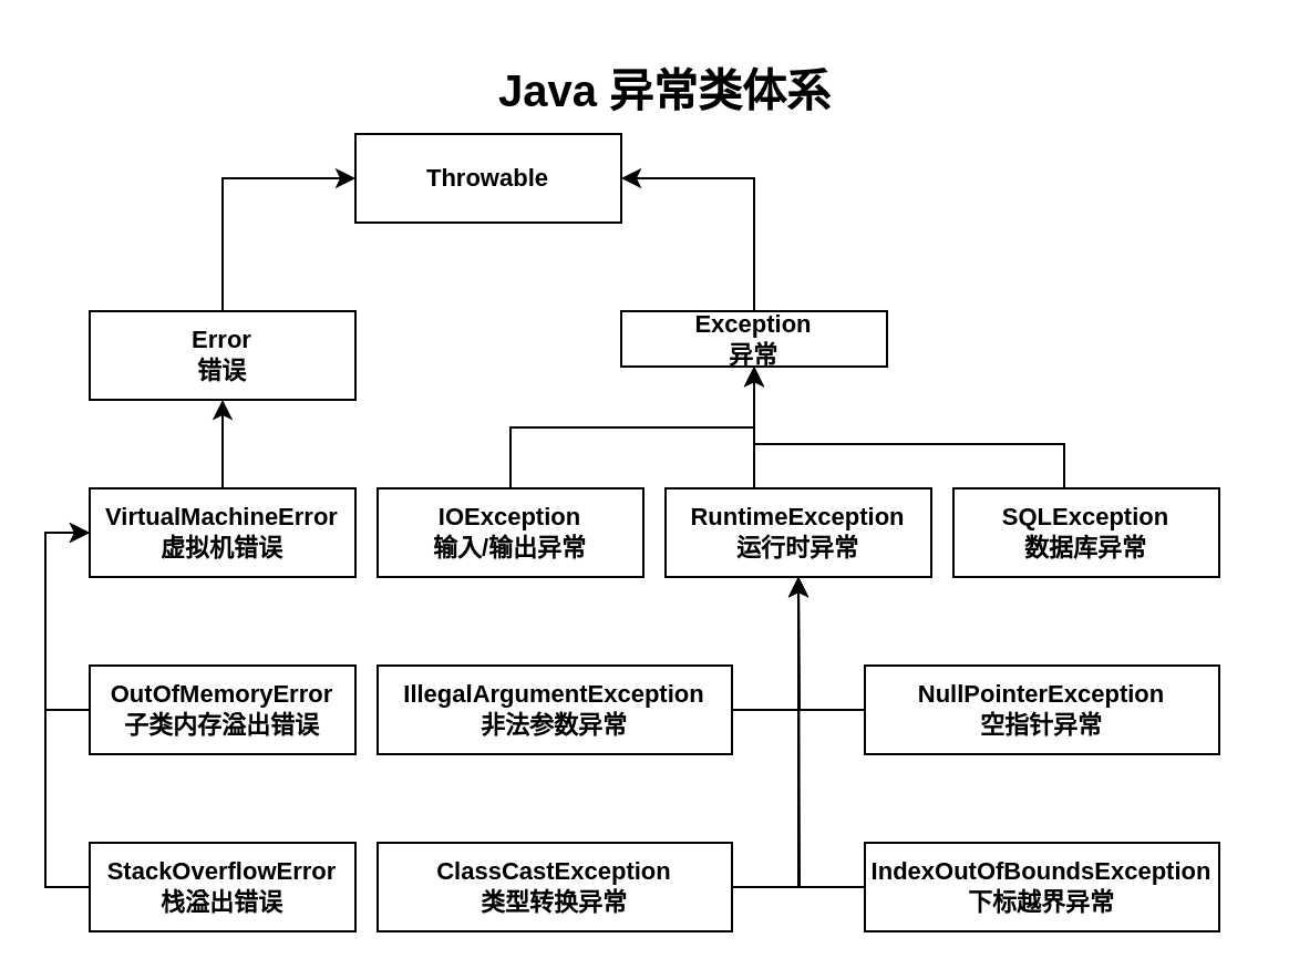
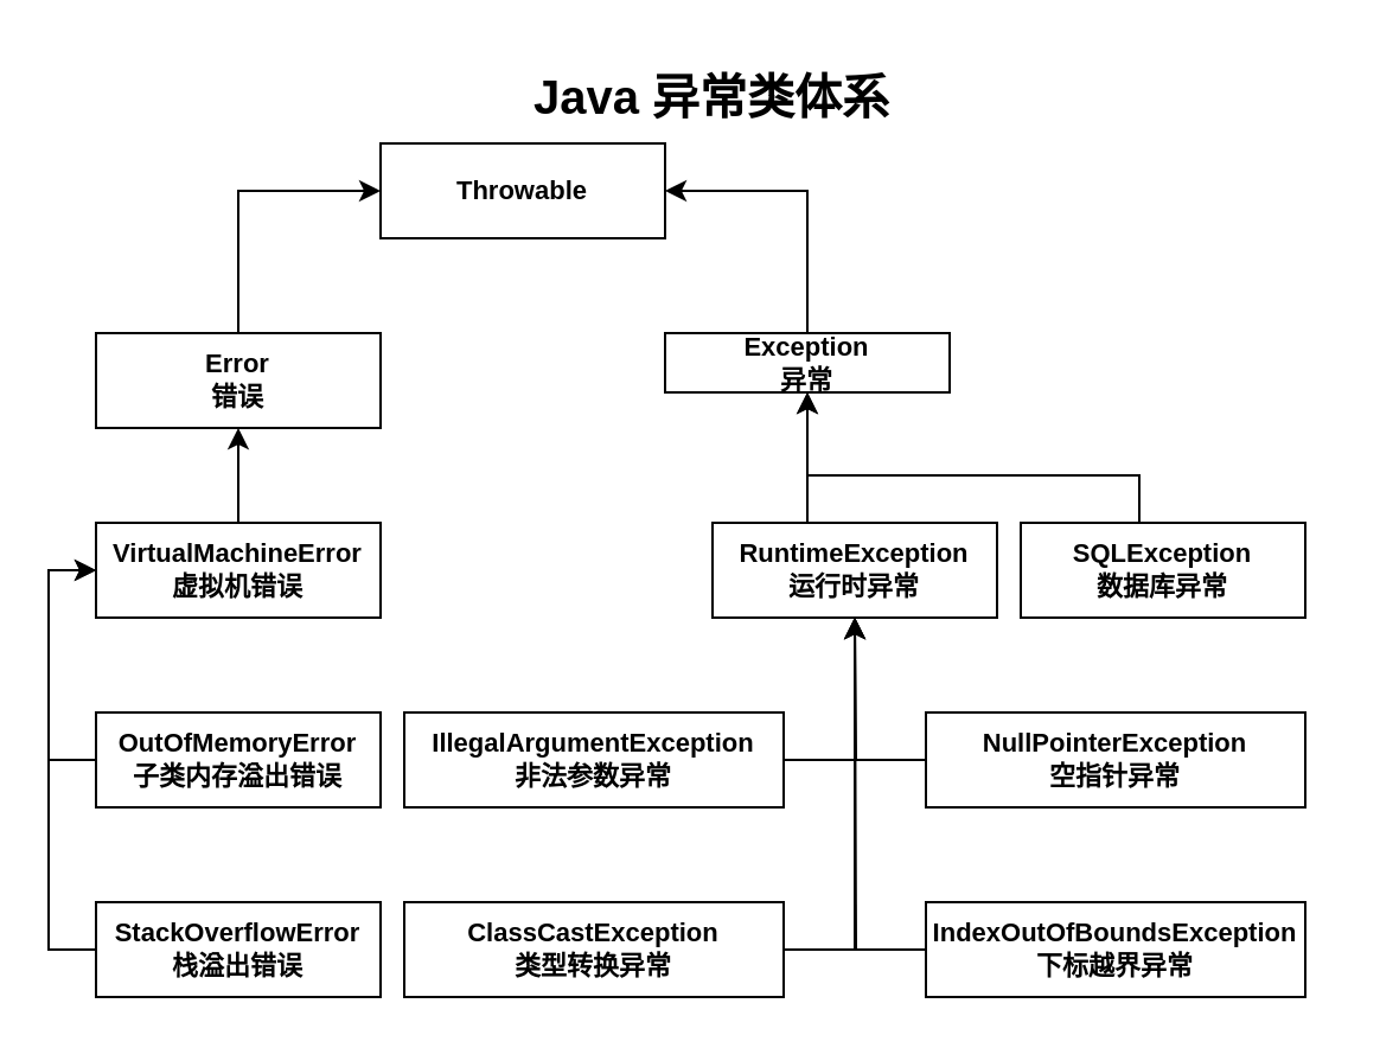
  <mxCell id="0" />
  <mxCell id="1" parent="0" />
  <mxCell id="2" value="Throwable" style="rounded=0;whiteSpace=wrap;html=1;fontStyle=1;fontSize=11;" vertex="1" parent="1"><mxGeometry x="160" y="60" width="120" height="40" as="geometry" /></mxCell>
  <mxCell id="3" style="edgeStyle=orthogonalEdgeStyle;rounded=0;orthogonalLoop=1;jettySize=auto;html=1;entryX=1;entryY=0.5;entryDx=0;entryDy=0;fontStyle=1;fontSize=11;" edge="1" parent="1" source="4" target="2"><mxGeometry relative="1" as="geometry" /></mxCell>
  <mxCell id="4" value="Exception&lt;br&gt;异常" style="rounded=0;whiteSpace=wrap;html=1;fontStyle=1;fontSize=11;" vertex="1" parent="1"><mxGeometry x="280" y="140" width="120" height="25" as="geometry" /></mxCell>
  <mxCell id="5" style="edgeStyle=orthogonalEdgeStyle;rounded=0;orthogonalLoop=1;jettySize=auto;html=1;entryX=0;entryY=0.5;entryDx=0;entryDy=0;fontStyle=1;fontSize=11;" edge="1" parent="1" source="6" target="2"><mxGeometry relative="1" as="geometry" /></mxCell>
  <mxCell id="6" value="Error&lt;br style=&quot;font-size: 11px;&quot;&gt;错误" style="rounded=0;whiteSpace=wrap;html=1;fontStyle=1;fontSize=11;" vertex="1" parent="1"><mxGeometry x="40" y="140" width="120" height="40" as="geometry" /></mxCell>
- <mxCell id="7" style="edgeStyle=orthogonalEdgeStyle;rounded=0;orthogonalLoop=1;jettySize=auto;html=1;entryX=0.5;entryY=1;entryDx=0;entryDy=0;fontStyle=1;fontSize=11;" edge="1" parent="1" source="8" target="4"><mxGeometry relative="1" as="geometry" /></mxCell>
- <mxCell id="8" value="IOException&lt;br style=&quot;font-size: 11px;&quot;&gt;输入/输出异常" style="rounded=0;whiteSpace=wrap;html=1;fontStyle=1;fontSize=11;" vertex="1" parent="1"><mxGeometry x="170" y="220" width="120" height="40" as="geometry" /></mxCell>
  <mxCell id="9" style="edgeStyle=orthogonalEdgeStyle;rounded=0;orthogonalLoop=1;jettySize=auto;html=1;entryX=0.5;entryY=1;entryDx=0;entryDy=0;fontStyle=1;fontSize=11;" edge="1" parent="1" source="10" target="4"><mxGeometry relative="1" as="geometry"><Array as="points"><mxPoint x="340" y="220" /><mxPoint x="340" y="220" /></Array></mxGeometry></mxCell>
  <mxCell id="10" value="RuntimeException&lt;br style=&quot;font-size: 11px;&quot;&gt;运行时异常" style="rounded=0;whiteSpace=wrap;html=1;fontStyle=1;fontSize=11;" vertex="1" parent="1"><mxGeometry x="300" y="220" width="120" height="40" as="geometry" /></mxCell>
  <mxCell id="11" style="edgeStyle=orthogonalEdgeStyle;rounded=0;orthogonalLoop=1;jettySize=auto;html=1;entryX=0.5;entryY=1;entryDx=0;entryDy=0;fontStyle=1;fontSize=11;" edge="1" parent="1" source="12" target="4"><mxGeometry relative="1" as="geometry"><Array as="points"><mxPoint x="480" y="200" /><mxPoint x="340" y="200" /></Array></mxGeometry></mxCell>
  <mxCell id="12" value="SQLException&lt;br&gt;数据库异常" style="rounded=0;whiteSpace=wrap;html=1;fontStyle=1;fontSize=11;" vertex="1" parent="1"><mxGeometry x="430" y="220" width="120" height="40" as="geometry" /></mxCell>
  <mxCell id="13" style="edgeStyle=orthogonalEdgeStyle;rounded=0;orthogonalLoop=1;jettySize=auto;html=1;entryX=0.5;entryY=1;entryDx=0;entryDy=0;fontStyle=1;fontSize=11;" edge="1" parent="1" source="14" target="6"><mxGeometry relative="1" as="geometry" /></mxCell>
  <mxCell id="14" value="VirtualMachineError&lt;br style=&quot;font-size: 11px;&quot;&gt;虚拟机错误" style="rounded=0;whiteSpace=wrap;html=1;fontStyle=1;fontSize=11;" vertex="1" parent="1"><mxGeometry x="40" y="220" width="120" height="40" as="geometry" /></mxCell>
  <mxCell id="15" style="edgeStyle=orthogonalEdgeStyle;rounded=0;orthogonalLoop=1;jettySize=auto;html=1;entryX=0;entryY=0.5;entryDx=0;entryDy=0;fontStyle=1;fontSize=11;" edge="1" parent="1" source="16" target="14"><mxGeometry relative="1" as="geometry"><Array as="points"><mxPoint x="20" y="320" /><mxPoint x="20" y="240" /></Array></mxGeometry></mxCell>
  <mxCell id="16" value="OutOfMemoryError&lt;br style=&quot;font-size: 11px;&quot;&gt;子类内存溢出错误" style="rounded=0;whiteSpace=wrap;html=1;fontStyle=1;fontSize=11;" vertex="1" parent="1"><mxGeometry x="40" y="300" width="120" height="40" as="geometry" /></mxCell>
  <mxCell id="17" style="edgeStyle=orthogonalEdgeStyle;rounded=0;orthogonalLoop=1;jettySize=auto;html=1;entryX=0;entryY=0.5;entryDx=0;entryDy=0;fontStyle=1;fontSize=11;" edge="1" parent="1" source="18" target="14"><mxGeometry relative="1" as="geometry"><Array as="points"><mxPoint x="20" y="400" /><mxPoint x="20" y="240" /></Array></mxGeometry></mxCell>
  <mxCell id="18" value="StackOverflowError&lt;br style=&quot;font-size: 11px;&quot;&gt;栈溢出错误" style="rounded=0;whiteSpace=wrap;html=1;fontStyle=1;fontSize=11;" vertex="1" parent="1"><mxGeometry x="40" y="380" width="120" height="40" as="geometry" /></mxCell>
  <mxCell id="19" style="edgeStyle=orthogonalEdgeStyle;rounded=0;orthogonalLoop=1;jettySize=auto;html=1;entryX=0.5;entryY=1;entryDx=0;entryDy=0;fontStyle=1;fontSize=11;" edge="1" parent="1" source="20" target="10"><mxGeometry relative="1" as="geometry"><Array as="points"><mxPoint x="360" y="320" /></Array></mxGeometry></mxCell>
  <mxCell id="20" value="IllegalArgumentException&lt;br style=&quot;font-size: 11px;&quot;&gt;非法参数异常" style="rounded=0;whiteSpace=wrap;html=1;fontStyle=1;fontSize=11;" vertex="1" parent="1"><mxGeometry x="170" y="300" width="160" height="40" as="geometry" /></mxCell>
  <mxCell id="21" style="edgeStyle=orthogonalEdgeStyle;rounded=0;orthogonalLoop=1;jettySize=auto;html=1;fontStyle=1;fontSize=11;" edge="1" parent="1" source="22"><mxGeometry relative="1" as="geometry"><mxPoint x="360" y="260" as="targetPoint" /></mxGeometry></mxCell>
  <mxCell id="22" value="NullPointerException&lt;br style=&quot;font-size: 11px;&quot;&gt;空指针异常" style="rounded=0;whiteSpace=wrap;html=1;fontStyle=1;fontSize=11;" vertex="1" parent="1"><mxGeometry x="390" y="300" width="160" height="40" as="geometry" /></mxCell>
  <mxCell id="23" style="edgeStyle=orthogonalEdgeStyle;rounded=0;orthogonalLoop=1;jettySize=auto;html=1;fontStyle=1;fontSize=11;" edge="1" parent="1" source="24"><mxGeometry relative="1" as="geometry"><mxPoint x="360" y="260" as="targetPoint" /></mxGeometry></mxCell>
  <mxCell id="24" value="IndexOutOfBoundsException&lt;br style=&quot;font-size: 11px;&quot;&gt;下标越界异常" style="rounded=0;whiteSpace=wrap;html=1;fontStyle=1;fontSize=11;" vertex="1" parent="1"><mxGeometry x="390" y="380" width="160" height="40" as="geometry" /></mxCell>
  <mxCell id="25" style="edgeStyle=orthogonalEdgeStyle;rounded=0;orthogonalLoop=1;jettySize=auto;html=1;entryX=0.5;entryY=1;entryDx=0;entryDy=0;fontStyle=1;fontSize=11;" edge="1" parent="1" source="26" target="10"><mxGeometry relative="1" as="geometry"><Array as="points"><mxPoint x="360" y="400" /></Array></mxGeometry></mxCell>
  <mxCell id="26" value="ClassCastException&lt;br style=&quot;font-size: 11px;&quot;&gt;类型转换异常" style="rounded=0;whiteSpace=wrap;html=1;fontStyle=1;fontSize=11;" vertex="1" parent="1"><mxGeometry x="170" y="380" width="160" height="40" as="geometry" /></mxCell>
  <mxCell id="27" value="Java 异常类体系" style="text;html=1;strokeColor=none;fillColor=none;align=center;verticalAlign=middle;whiteSpace=wrap;rounded=0;fontStyle=1;fontSize=20;" vertex="1" parent="1"><mxGeometry x="40" y="20" width="520" height="40" as="geometry" /></mxCell>
